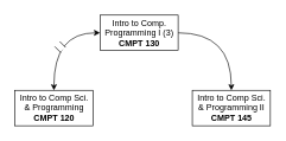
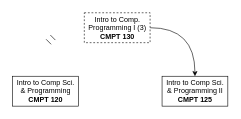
  <mxCell id="0" />
  <mxCell id="1" parent="0" />
- <mxCell id="2" style="edgeStyle=orthogonalEdgeStyle;orthogonalLoop=1;jettySize=auto;html=1;exitX=0;exitY=0.5;exitDx=0;exitDy=0;entryX=0.5;entryY=0;entryDx=0;entryDy=0;curved=1;startArrow=classic;startFill=1;" parent="1" source="7" target="3" edge="1"><mxGeometry relative="1" as="geometry"><mxPoint x="140" y="47" as="sourcePoint" /></mxGeometry></mxCell>
  <mxCell id="3" value="Intro to Comp Sci. &lt;br&gt;&amp;amp; Programming&lt;br&gt;&lt;b&gt;CMPT 120&lt;/b&gt;" style="html=1;" parent="1" vertex="1"><mxGeometry x="20" y="127" width="110" height="50" as="geometry" /></mxCell>
- <mxCell id="4" value="Intro to Comp Sci.&lt;br&gt;&amp;amp; Programming II&lt;br&gt;&lt;b&gt;CMPT 145&lt;/b&gt;" style="html=1;" parent="1" vertex="1"><mxGeometry x="270" y="127" width="110" height="50" as="geometry" /></mxCell>
+ <mxCell id="4" value="Intro to Comp Sci.&lt;br&gt;&amp;amp; Programming II&lt;br&gt;&lt;b&gt;CMPT 125&lt;/b&gt;" style="html=1;" parent="1" vertex="1"><mxGeometry x="270" y="127" width="110" height="50" as="geometry" /></mxCell>
  <mxCell id="5" value="" style="shape=partialRectangle;whiteSpace=wrap;html=1;left=0;right=0;fillColor=default;rotation=45;" parent="1" vertex="1"><mxGeometry x="78.77" y="60.84" width="10.14" height="10" as="geometry" /></mxCell>
  <mxCell id="6" style="edgeStyle=orthogonalEdgeStyle;curved=1;orthogonalLoop=1;jettySize=auto;html=1;exitX=1;exitY=0.5;exitDx=0;exitDy=0;entryX=0.5;entryY=0;entryDx=0;entryDy=0;startArrow=none;startFill=0;" parent="1" source="7" target="4" edge="1"><mxGeometry relative="1" as="geometry" /></mxCell>
- <mxCell id="7" value="Intro to Comp.&lt;br&gt;Programming I (3)&lt;br&gt;&lt;b&gt;CMPT 130&lt;/b&gt;" style="html=1;fillColor=default;" parent="1" vertex="1"><mxGeometry x="140" y="20.84" width="110" height="50" as="geometry" /></mxCell>
+ <mxCell id="7" value="Intro to Comp.&lt;br&gt;Programming I (3)&lt;br&gt;&lt;b&gt;CMPT 130&lt;/b&gt;" style="html=1;fillColor=default;dashed=1;" parent="1" vertex="1"><mxGeometry x="140" y="20.84" width="110" height="50" as="geometry" /></mxCell>
